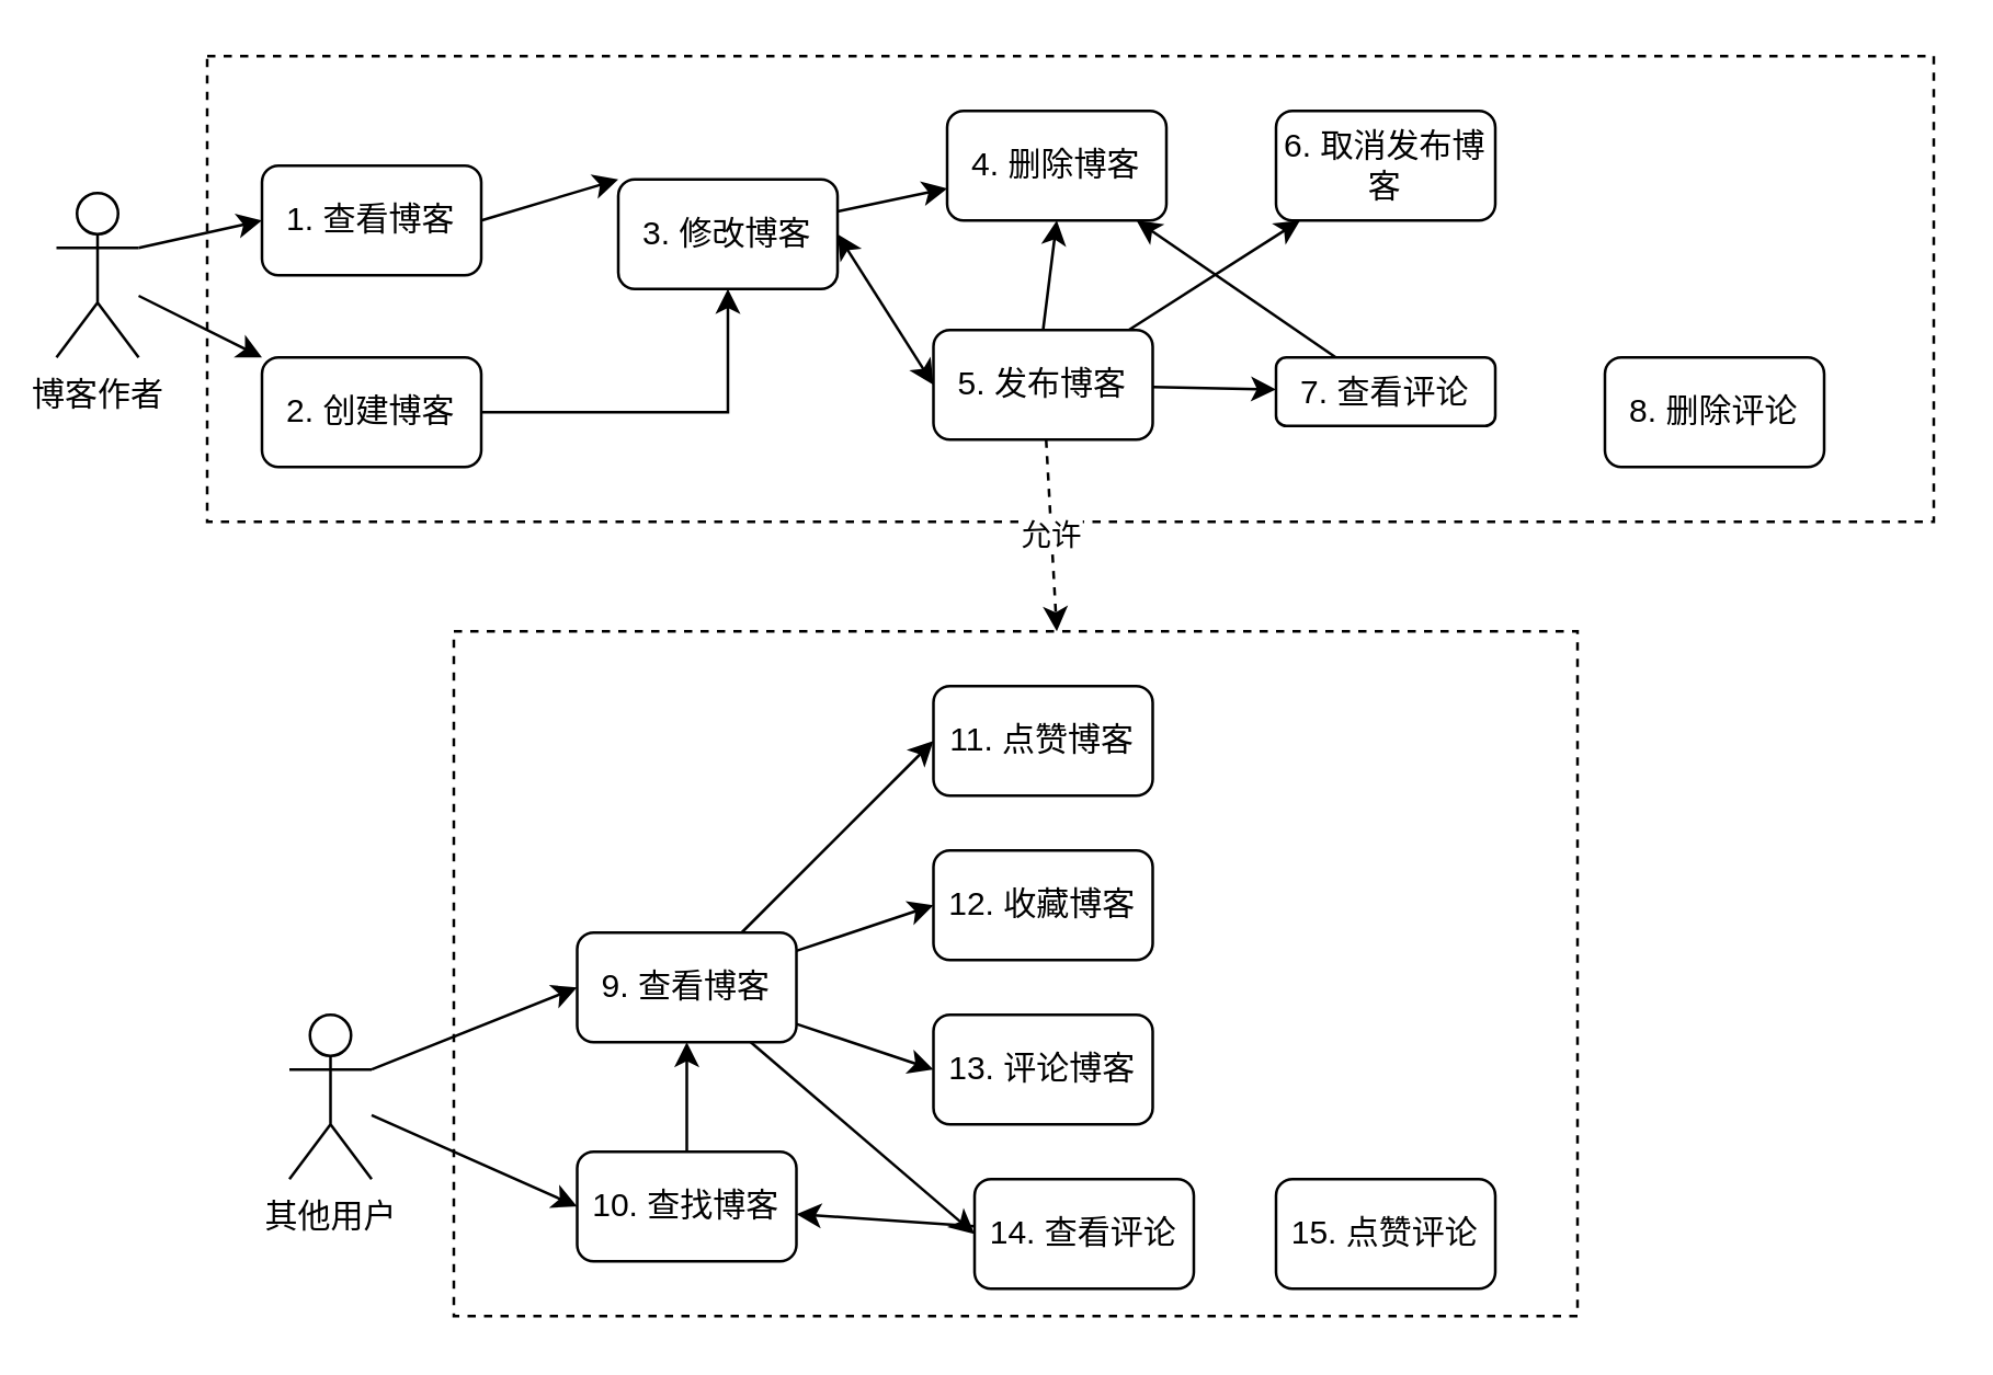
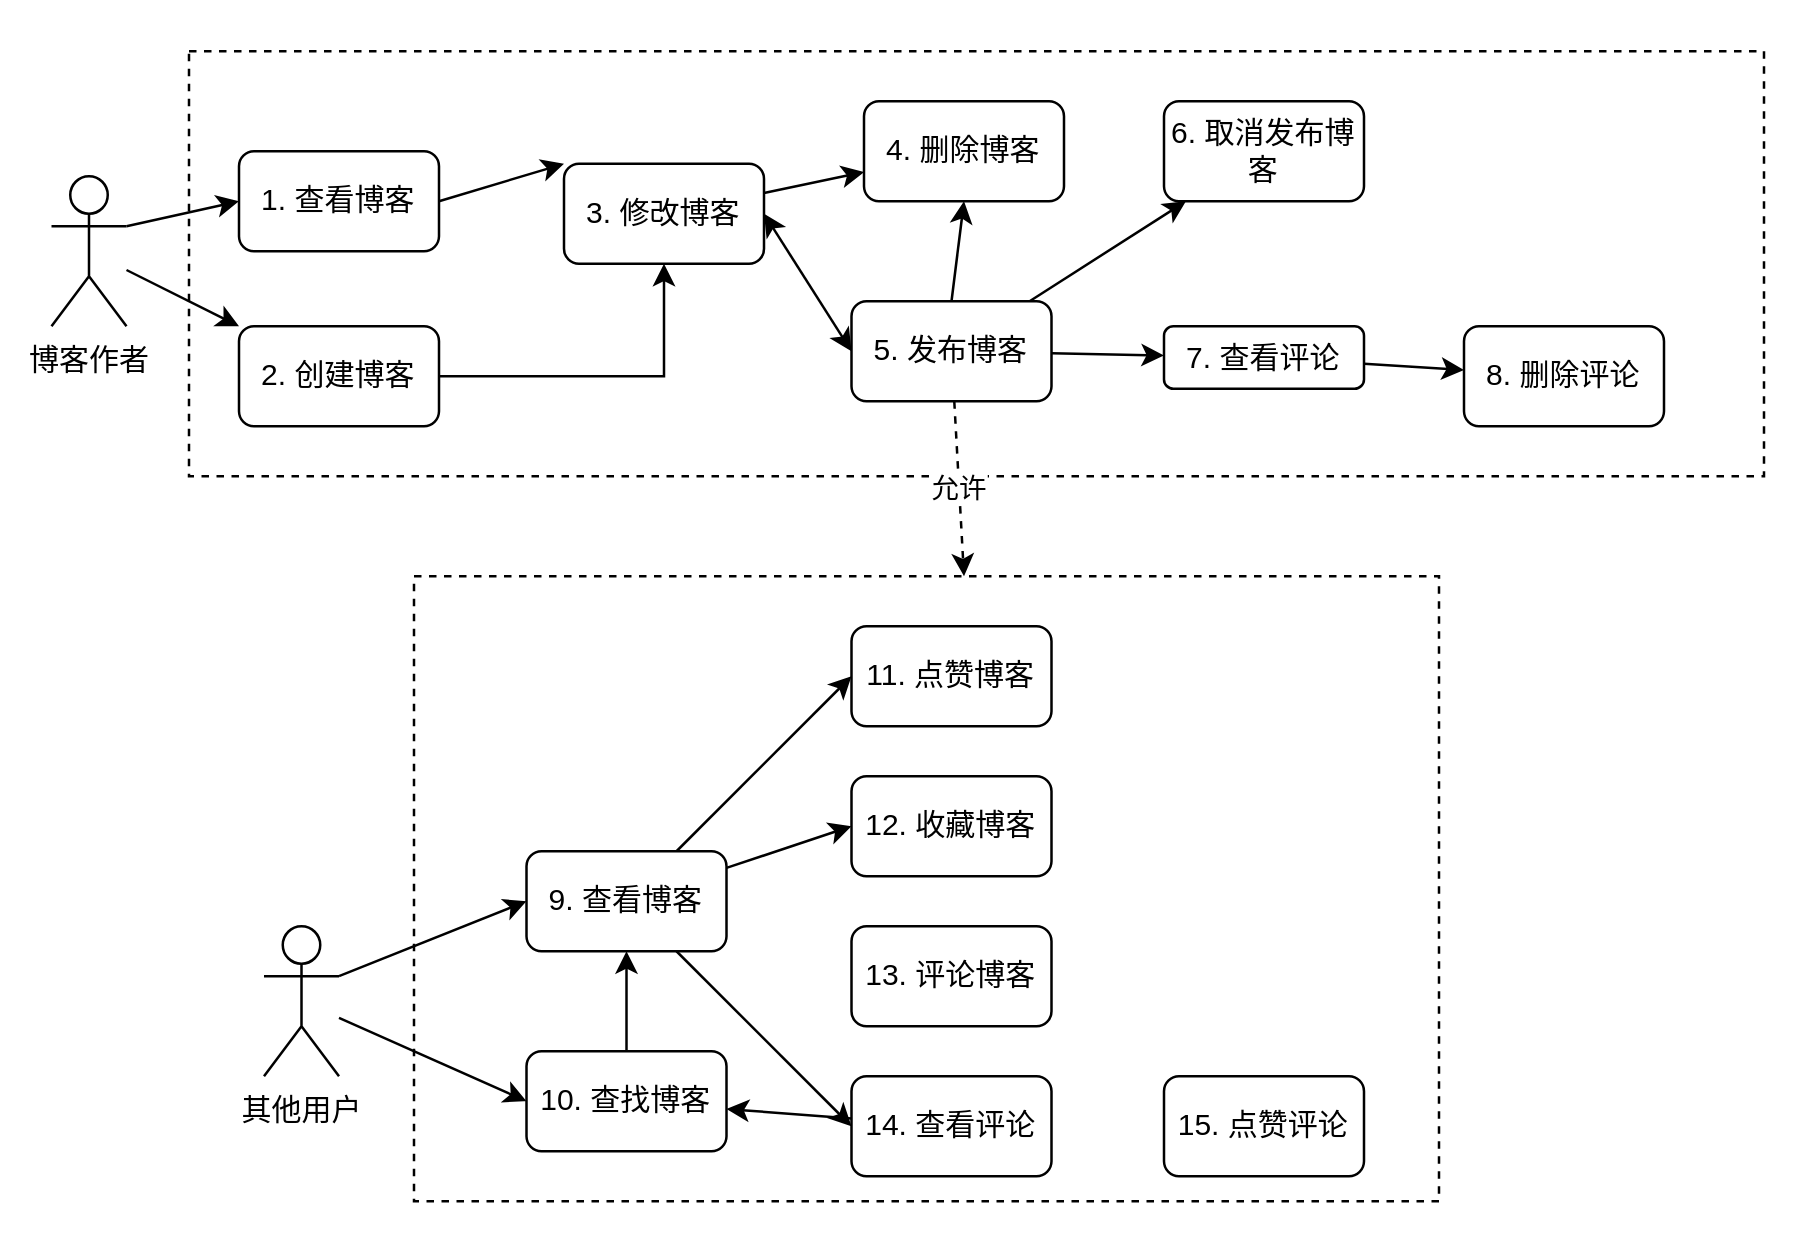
  <mxCell id="0" />
  <mxCell id="1" parent="0" />
  <mxCell id="2" value="" style="rounded=0;whiteSpace=wrap;html=1;dashed=1;" parent="1" vertex="1"><mxGeometry x="165" y="230" width="410" height="250" as="geometry" /></mxCell>
  <mxCell id="3" value="" style="rounded=0;whiteSpace=wrap;html=1;dashed=1;" parent="1" vertex="1"><mxGeometry x="75" y="20" width="630" height="170" as="geometry" /></mxCell>
  <mxCell id="4" value="" style="edgeStyle=orthogonalEdgeStyle;rounded=0;orthogonalLoop=1;jettySize=auto;html=1;" parent="1" source="5" target="8" edge="1"><mxGeometry relative="1" as="geometry" /></mxCell>
  <mxCell id="5" value="2. 创建博客" style="rounded=1;whiteSpace=wrap;html=1;" parent="1" vertex="1"><mxGeometry x="95" y="130" width="80" height="40" as="geometry" /></mxCell>
  <mxCell id="6" value="" style="rounded=0;orthogonalLoop=1;jettySize=auto;html=1;" parent="1" source="8" target="9" edge="1"><mxGeometry relative="1" as="geometry" /></mxCell>
  <mxCell id="7" style="edgeStyle=none;rounded=0;orthogonalLoop=1;jettySize=auto;html=1;exitX=1;exitY=0.5;exitDx=0;exitDy=0;entryX=0;entryY=0.5;entryDx=0;entryDy=0;startArrow=classic;startFill=1;" parent="1" source="8" target="14" edge="1"><mxGeometry relative="1" as="geometry" /></mxCell>
  <mxCell id="8" value="3. 修改博客" style="rounded=1;whiteSpace=wrap;html=1;" parent="1" vertex="1"><mxGeometry x="225" y="65" width="80" height="40" as="geometry" /></mxCell>
  <mxCell id="9" value="4. 删除博客" style="rounded=1;whiteSpace=wrap;html=1;" parent="1" vertex="1"><mxGeometry x="345" y="40" width="80" height="40" as="geometry" /></mxCell>
  <mxCell id="10" style="edgeStyle=none;rounded=0;orthogonalLoop=1;jettySize=auto;html=1;exitX=0.5;exitY=0;exitDx=0;exitDy=0;entryX=0.5;entryY=1;entryDx=0;entryDy=0;" parent="1" source="14" target="9" edge="1"><mxGeometry relative="1" as="geometry" /></mxCell>
  <mxCell id="11" value="" style="edgeStyle=none;rounded=0;orthogonalLoop=1;jettySize=auto;html=1;startArrow=none;startFill=0;" parent="1" source="14" target="15" edge="1"><mxGeometry relative="1" as="geometry" /></mxCell>
  <mxCell id="12" value="" style="edgeStyle=none;rounded=0;orthogonalLoop=1;jettySize=auto;html=1;startArrow=none;startFill=0;" parent="1" source="14" target="17" edge="1"><mxGeometry relative="1" as="geometry" /></mxCell>
  <mxCell id="13" value="允许" style="edgeStyle=none;rounded=0;orthogonalLoop=1;jettySize=auto;html=1;startArrow=none;startFill=0;dashed=1;" parent="1" source="14" edge="1"><mxGeometry relative="1" as="geometry"><mxPoint x="385" y="230" as="targetPoint" /></mxGeometry></mxCell>
  <mxCell id="14" value="5. 发布博客" style="rounded=1;whiteSpace=wrap;html=1;" parent="1" vertex="1"><mxGeometry x="340" y="120" width="80" height="40" as="geometry" /></mxCell>
  <mxCell id="15" value="6. 取消发布博客" style="rounded=1;whiteSpace=wrap;html=1;" parent="1" vertex="1"><mxGeometry x="465" y="40" width="80" height="40" as="geometry" /></mxCell>
- <mxCell id="16" value="" style="edgeStyle=none;rounded=0;orthogonalLoop=1;jettySize=auto;html=1;startArrow=none;startFill=0;" parent="1" source="17" target="9" edge="1"><mxGeometry relative="1" as="geometry" /></mxCell>
+ <mxCell id="16" value="" style="edgeStyle=none;rounded=0;orthogonalLoop=1;jettySize=auto;html=1;startArrow=none;startFill=0;" parent="1" source="17" target="18" edge="1"><mxGeometry relative="1" as="geometry" /></mxCell>
  <mxCell id="17" value="7. 查看评论" style="rounded=1;whiteSpace=wrap;html=1;" parent="1" vertex="1"><mxGeometry x="465" y="130" width="80" height="25" as="geometry" /></mxCell>
  <mxCell id="18" value="8. 删除评论" style="rounded=1;whiteSpace=wrap;html=1;" parent="1" vertex="1"><mxGeometry x="585" y="130" width="80" height="40" as="geometry" /></mxCell>
  <mxCell id="19" style="edgeStyle=none;rounded=0;orthogonalLoop=1;jettySize=auto;html=1;exitX=1;exitY=0.5;exitDx=0;exitDy=0;entryX=0;entryY=0;entryDx=0;entryDy=0;startArrow=none;startFill=0;" parent="1" source="20" target="8" edge="1"><mxGeometry relative="1" as="geometry" /></mxCell>
  <mxCell id="20" value="1. 查看博客" style="rounded=1;whiteSpace=wrap;html=1;" parent="1" vertex="1"><mxGeometry x="95" y="60" width="80" height="40" as="geometry" /></mxCell>
  <mxCell id="21" style="edgeStyle=none;rounded=0;orthogonalLoop=1;jettySize=auto;html=1;entryX=0;entryY=0.5;entryDx=0;entryDy=0;startArrow=none;startFill=0;" parent="1" source="25" target="35" edge="1"><mxGeometry relative="1" as="geometry" /></mxCell>
- <mxCell id="22" style="edgeStyle=none;rounded=0;orthogonalLoop=1;jettySize=auto;html=1;entryX=0;entryY=0.5;entryDx=0;entryDy=0;startArrow=none;startFill=0;" parent="1" source="25" target="36" edge="1"><mxGeometry relative="1" as="geometry" /></mxCell>
  <mxCell id="23" style="edgeStyle=none;rounded=0;orthogonalLoop=1;jettySize=auto;html=1;entryX=0;entryY=0.5;entryDx=0;entryDy=0;startArrow=none;startFill=0;" parent="1" source="25" target="38" edge="1"><mxGeometry relative="1" as="geometry" /></mxCell>
  <mxCell id="24" style="edgeStyle=none;rounded=0;orthogonalLoop=1;jettySize=auto;html=1;entryX=0;entryY=0.5;entryDx=0;entryDy=0;startArrow=none;startFill=0;" parent="1" source="25" target="34" edge="1"><mxGeometry relative="1" as="geometry" /></mxCell>
  <mxCell id="25" value="9. 查看博客" style="rounded=1;whiteSpace=wrap;html=1;" parent="1" vertex="1"><mxGeometry x="210" y="340" width="80" height="40" as="geometry" /></mxCell>
  <mxCell id="26" value="" style="edgeStyle=none;rounded=0;orthogonalLoop=1;jettySize=auto;html=1;startArrow=none;startFill=0;" parent="1" source="28" target="5" edge="1"><mxGeometry relative="1" as="geometry" /></mxCell>
  <mxCell id="27" style="edgeStyle=none;rounded=0;orthogonalLoop=1;jettySize=auto;html=1;exitX=1;exitY=0.333;exitDx=0;exitDy=0;exitPerimeter=0;entryX=0;entryY=0.5;entryDx=0;entryDy=0;startArrow=none;startFill=0;" parent="1" source="28" target="20" edge="1"><mxGeometry relative="1" as="geometry" /></mxCell>
  <mxCell id="28" value="博客作者" style="shape=umlActor;verticalLabelPosition=bottom;verticalAlign=top;html=1;outlineConnect=0;" parent="1" vertex="1"><mxGeometry x="20" y="70" width="30" height="60" as="geometry" /></mxCell>
  <mxCell id="29" style="edgeStyle=none;rounded=0;orthogonalLoop=1;jettySize=auto;html=1;exitX=1;exitY=0.333;exitDx=0;exitDy=0;exitPerimeter=0;entryX=0;entryY=0.5;entryDx=0;entryDy=0;startArrow=none;startFill=0;" parent="1" source="31" target="25" edge="1"><mxGeometry relative="1" as="geometry" /></mxCell>
  <mxCell id="30" style="edgeStyle=none;rounded=0;orthogonalLoop=1;jettySize=auto;html=1;entryX=0;entryY=0.5;entryDx=0;entryDy=0;startArrow=none;startFill=0;" parent="1" source="31" target="33" edge="1"><mxGeometry relative="1" as="geometry" /></mxCell>
  <mxCell id="31" value="其他用户" style="shape=umlActor;verticalLabelPosition=bottom;verticalAlign=top;html=1;outlineConnect=0;" parent="1" vertex="1"><mxGeometry x="105" y="370" width="30" height="60" as="geometry" /></mxCell>
  <mxCell id="32" value="" style="edgeStyle=none;rounded=0;orthogonalLoop=1;jettySize=auto;html=1;startArrow=none;startFill=0;" parent="1" source="33" target="25" edge="1"><mxGeometry relative="1" as="geometry" /></mxCell>
  <mxCell id="33" value="10. 查找博客" style="rounded=1;whiteSpace=wrap;html=1;" parent="1" vertex="1"><mxGeometry x="210" y="420" width="80" height="40" as="geometry" /></mxCell>
  <mxCell id="34" value="11. 点赞博客" style="rounded=1;whiteSpace=wrap;html=1;" parent="1" vertex="1"><mxGeometry x="340" y="250" width="80" height="40" as="geometry" /></mxCell>
  <mxCell id="35" value="12. 收藏博客" style="rounded=1;whiteSpace=wrap;html=1;" parent="1" vertex="1"><mxGeometry x="340" y="310" width="80" height="40" as="geometry" /></mxCell>
  <mxCell id="36" value="13. 评论博客" style="rounded=1;whiteSpace=wrap;html=1;" parent="1" vertex="1"><mxGeometry x="340" y="370" width="80" height="40" as="geometry" /></mxCell>
  <mxCell id="37" value="" style="edgeStyle=none;rounded=0;orthogonalLoop=1;jettySize=auto;html=1;startArrow=none;startFill=0;" parent="1" source="38" target="33" edge="1"><mxGeometry relative="1" as="geometry" /></mxCell>
- <mxCell id="38" value="14. 查看评论" style="rounded=1;whiteSpace=wrap;html=1;" parent="1" vertex="1"><mxGeometry x="355" y="430" width="80" height="40" as="geometry" /></mxCell>
+ <mxCell id="38" value="14. 查看评论" style="rounded=1;whiteSpace=wrap;html=1;" parent="1" vertex="1"><mxGeometry x="340" y="430" width="80" height="40" as="geometry" /></mxCell>
  <mxCell id="39" value="15. 点赞评论" style="rounded=1;whiteSpace=wrap;html=1;" parent="1" vertex="1"><mxGeometry x="465" y="430" width="80" height="40" as="geometry" /></mxCell>
